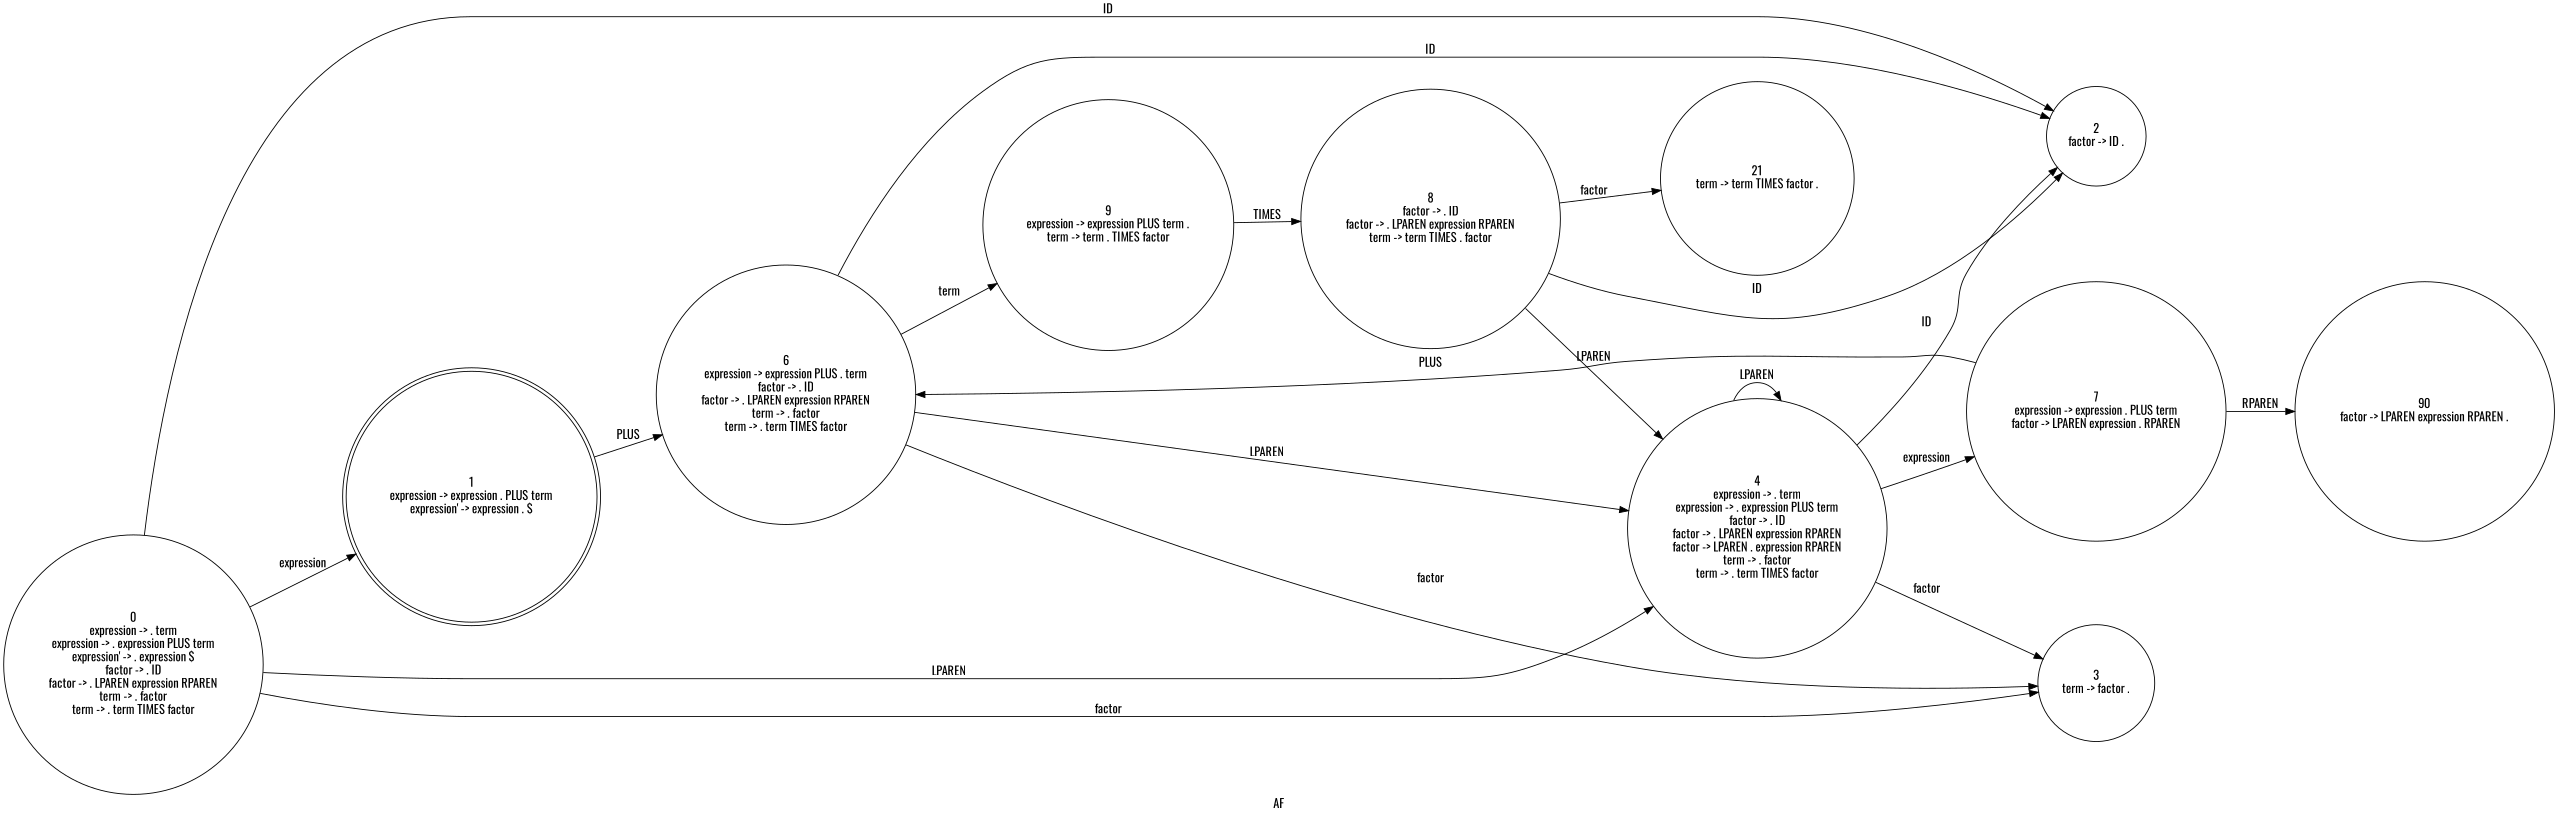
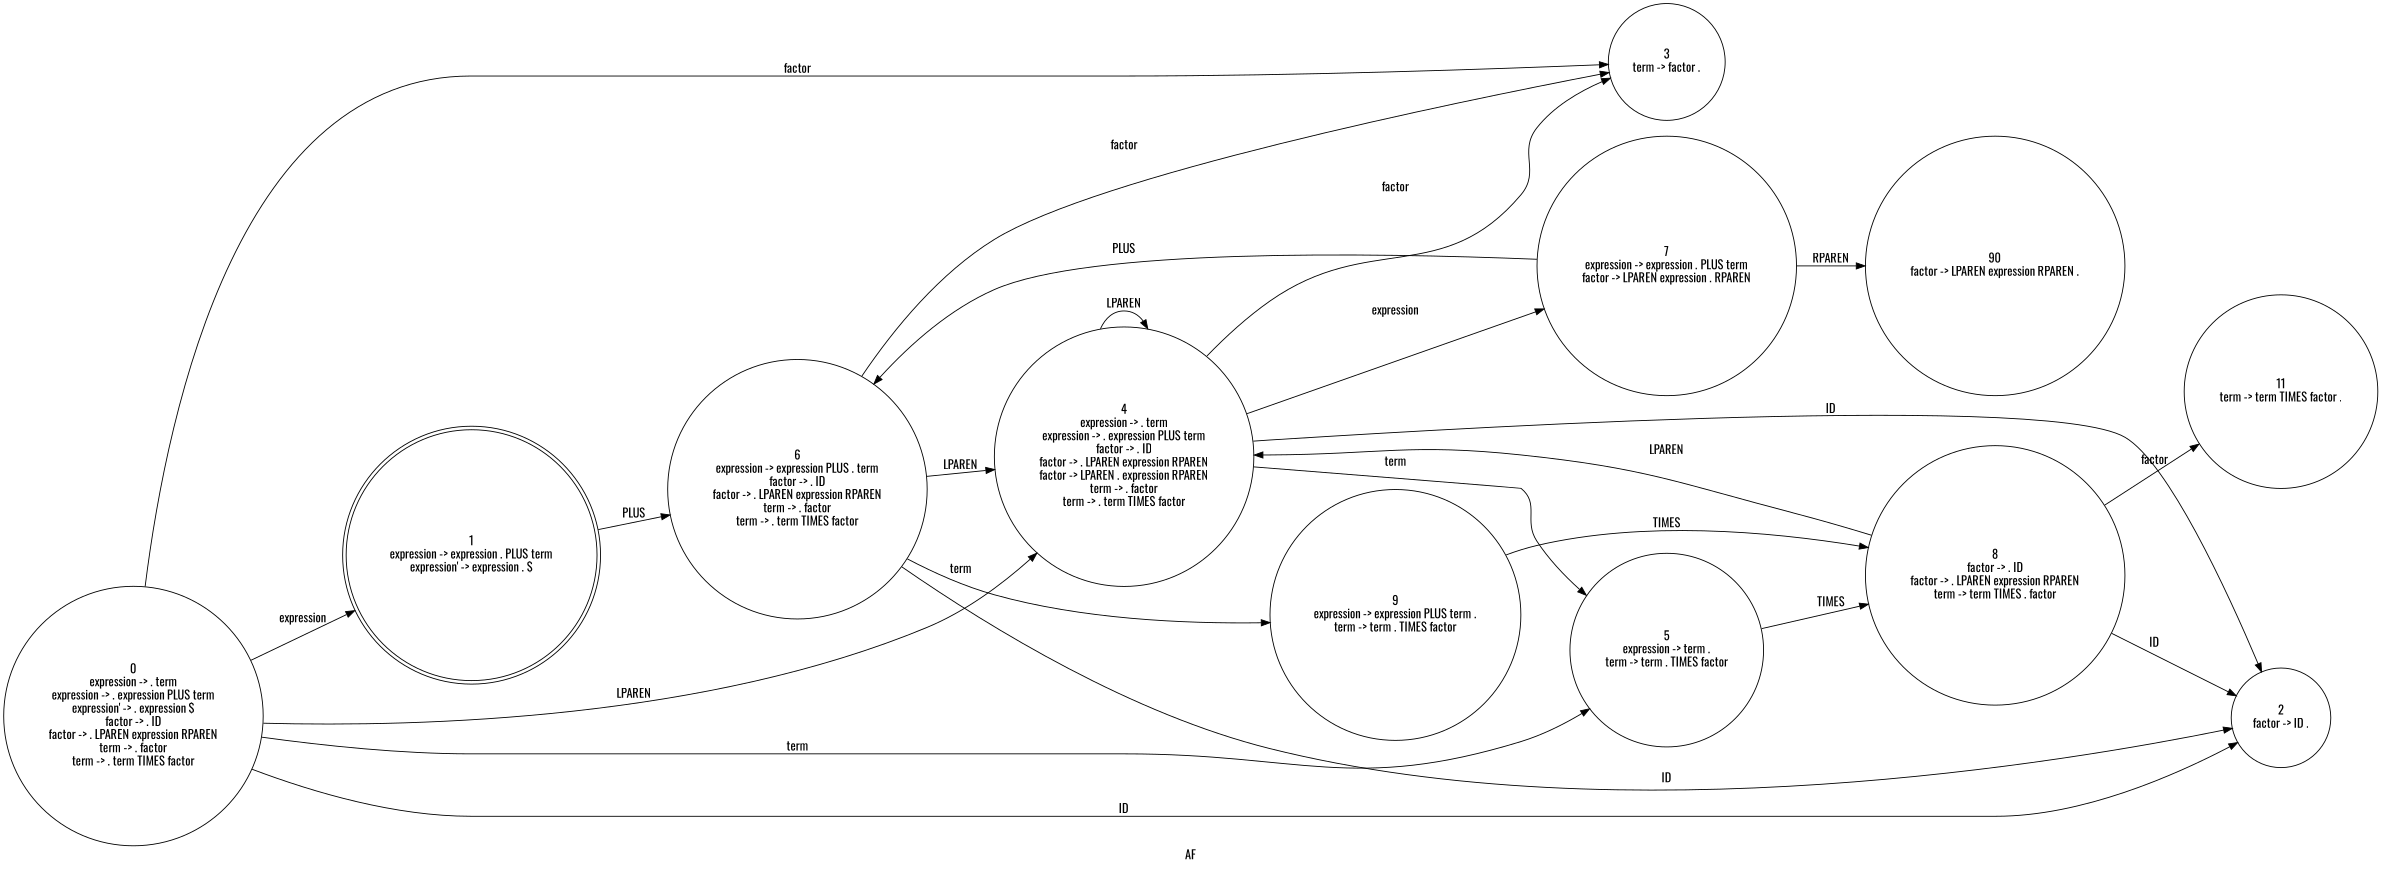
  digraph {
    fontname=Oswald
    label=AF
    rankdir=LR
    node [fontname=Oswald shape=circle]
    edge [fontname=Oswald]
    n1 [label="0\nexpression -> . term\nexpression -> . expression PLUS term\nexpression' -> . expression $\nfactor -> . ID\nfactor -> . LPAREN expression RPAREN\nterm -> . factor\nterm -> . term TIMES factor"]
    n2 [label="1\nexpression -> expression . PLUS term\nexpression' -> expression . $" shape=doublecircle]
    n3 [label="2\nfactor -> ID ."]
    n4 [label="3\nterm -> factor ."]
    n5 [label="4\nexpression -> . term\nexpression -> . expression PLUS term\nfactor -> . ID\nfactor -> . LPAREN expression RPAREN\nfactor -> LPAREN . expression RPAREN\nterm -> . factor\nterm -> . term TIMES factor"]
+   n6 [label="5\nexpression -> term .\nterm -> term . TIMES factor"]
    n7 [label="6\nexpression -> expression PLUS . term\nfactor -> . ID\nfactor -> . LPAREN expression RPAREN\nterm -> . factor\nterm -> . term TIMES factor"]
    n8 [label="7\nexpression -> expression . PLUS term\nfactor -> LPAREN expression . RPAREN"]
    n9 [label="8\nfactor -> . ID\nfactor -> . LPAREN expression RPAREN\nterm -> term TIMES . factor"]
    n10 [label="9\nexpression -> expression PLUS term .\nterm -> term . TIMES factor"]
    n11 [label="90\nfactor -> LPAREN expression RPAREN ."]
-   n12 [label="21\nterm -> term TIMES factor ."]
+   n12 [label="11\nterm -> term TIMES factor ."]
    n1 -> n2 [label=expression]
    n1 -> n3 [label=ID]
    n1 -> n4 [label=factor]
    n1 -> n5 [label=LPAREN]
+   n1 -> n6 [label=term]
    n2 -> n7 [label=PLUS]
    n5 -> n3 [label=ID]
    n5 -> n4 [label=factor]
    n5 -> n5 [label=LPAREN]
+   n5 -> n6 [label=term]
    n5 -> n8 [label=expression]
+   n6 -> n9 [label=TIMES]
    n7 -> n3 [label=ID]
    n7 -> n4 [label=factor]
    n7 -> n5 [label=LPAREN]
    n7 -> n10 [label=term]
    n8 -> n7 [label=PLUS]
    n8 -> n11 [label=RPAREN]
    n9 -> n3 [label=ID]
    n9 -> n5 [label=LPAREN]
    n9 -> n12 [label=factor]
    n10 -> n9 [label=TIMES]
  }
